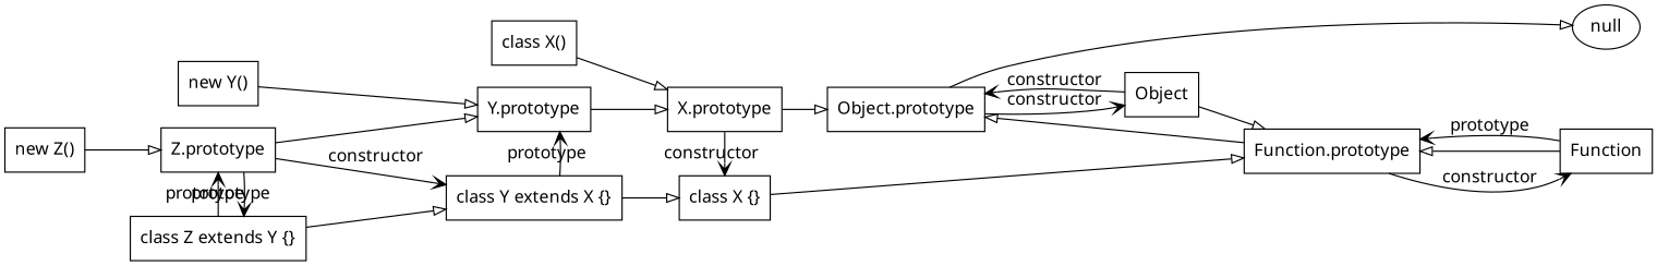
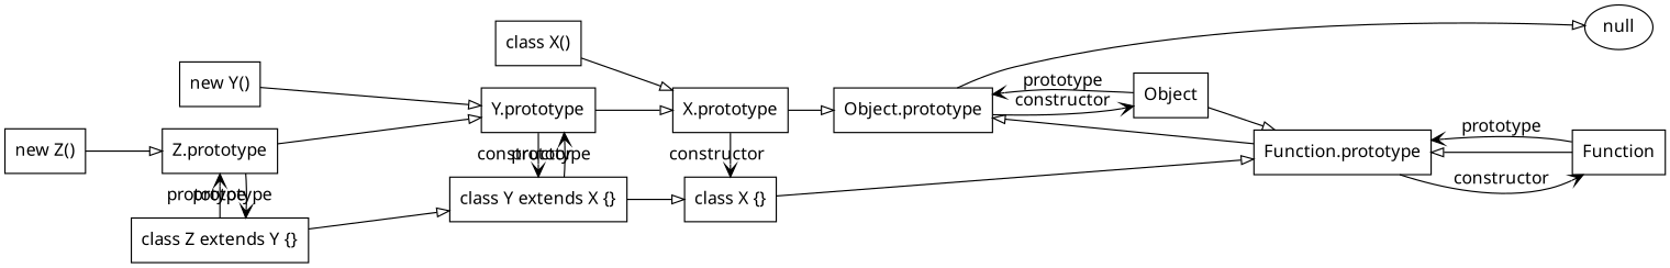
  digraph {
    fontname="Yu Gothic"
    rankdir=LR
    node [fontname="Yu Gothic" shape=box]
    edge [arrowhead=onormal arrowtail=none fontname="Yu Gothic"]
    null [shape=ellipse]
    "class X {}"
    "X.prototype"
    "class Y extends X {}"
    "Y.prototype"
    "class Z extends Y {}"
    "Z.prototype"
    "Function.prototype"
    "Object.prototype"
    Object
    Function
    n12 [label="class X()"]
    "new Y()"
    "new Z()"
    subgraph sub_1 {
      rank=max
      null
    }
    subgraph sub_2 {
      rank=same
      "class X {}"
      "X.prototype"
    }
    subgraph sub_3 {
      rank=same
      "class Y extends X {}"
      "Y.prototype"
    }
    subgraph sub_4 {
      rank=same
      "class Z extends Y {}"
      "Z.prototype"
    }
    "class X {}" -> "Function.prototype"
    "X.prototype" -> "class X {}" [arrowhead=vee label=constructor arrowtail=""]
    "X.prototype" -> "Object.prototype"
    "class Y extends X {}" -> "class X {}"
    "class Y extends X {}" -> "Y.prototype" [arrowhead=vee label=prototype arrowtail=""]
    "Y.prototype" -> "X.prototype"
-   "Z.prototype" -> "class Y extends X {}" [arrowhead=vee label=constructor arrowtail=""]
+   "Y.prototype" -> "class Y extends X {}" [arrowhead=vee label=constructor arrowtail=""]
    "class Z extends Y {}" -> "class Y extends X {}"
    "class Z extends Y {}" -> "Z.prototype" [arrowhead=vee label=prototype arrowtail=""]
    "Z.prototype" -> "Y.prototype"
    "Z.prototype" -> "class Z extends Y {}" [arrowhead=vee label=prototype arrowtail=""]
    "Function.prototype" -> "Object.prototype"
    "Function.prototype" -> Function [arrowhead=vee label=constructor arrowtail=""]
    "Object.prototype" -> null
    "Object.prototype" -> Object [arrowhead=vee label=constructor arrowtail=""]
    Object -> "Function.prototype"
-   Object -> "Object.prototype" [arrowhead=vee label=constructor arrowtail=""]
+   Object -> "Object.prototype" [arrowhead=vee label=prototype arrowtail=""]
    Function -> "Function.prototype" [arrowhead=vee label=prototype arrowtail=""]
    Function -> "Function.prototype"
    n12 -> "X.prototype"
    "new Y()" -> "Y.prototype"
    "new Z()" -> "Z.prototype"
  }
